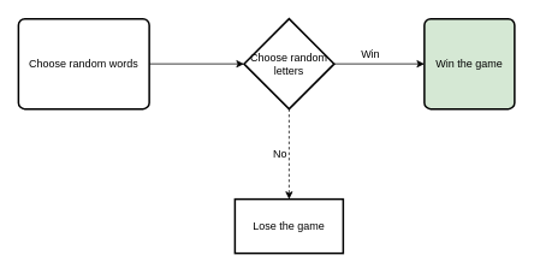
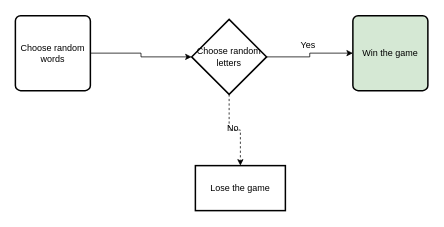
  <mxCell id="0" />
  <mxCell id="1" parent="0" />
  <mxCell id="2" style="edgeStyle=orthogonalEdgeStyle;rounded=0;orthogonalLoop=1;jettySize=auto;html=1;exitX=1;exitY=0.5;exitDx=0;exitDy=0;entryX=0;entryY=0.5;entryDx=0;entryDy=0;entryPerimeter=0;" edge="1" parent="1" source="3" target="6"><mxGeometry relative="1" as="geometry" /></mxCell>
- <mxCell id="3" value="Choose random words" style="rounded=1;whiteSpace=wrap;html=1;absoluteArcSize=1;arcSize=14;strokeWidth=2;" vertex="1" parent="1"><mxGeometry x="20" y="20" width="145" height="100" as="geometry" /></mxCell>
+ <mxCell id="3" value="Choose random words" style="rounded=1;whiteSpace=wrap;html=1;absoluteArcSize=1;arcSize=14;strokeWidth=2;" vertex="1" parent="1"><mxGeometry x="20" y="20" width="100" height="100" as="geometry" /></mxCell>
  <mxCell id="4" value="" style="edgeStyle=orthogonalEdgeStyle;rounded=0;orthogonalLoop=1;jettySize=auto;html=1;entryX=0;entryY=0.5;entryDx=0;entryDy=0;" edge="1" parent="1" source="6" target="8"><mxGeometry relative="1" as="geometry"><mxPoint x="460" y="70" as="targetPoint" /></mxGeometry></mxCell>
  <mxCell id="5" value="" style="edgeStyle=orthogonalEdgeStyle;rounded=0;orthogonalLoop=1;jettySize=auto;html=1;dashed=1;" edge="1" parent="1" source="6" target="9"><mxGeometry relative="1" as="geometry" /></mxCell>
- <mxCell id="6" value="Choose random letters" style="strokeWidth=2;html=1;shape=mxgraph.flowchart.decision;whiteSpace=wrap;" vertex="1" parent="1"><mxGeometry x="270" y="20" width="100" height="100" as="geometry" /></mxCell>
- <mxCell id="7" value="Win" style="text;html=1;align=center;verticalAlign=middle;resizable=0;points=[];autosize=1;strokeColor=none;fillColor=none;" vertex="1" parent="1"><mxGeometry x="390" y="50" width="40" height="20" as="geometry" /></mxCell>
+ <mxCell id="6" value="Choose random letters" style="strokeWidth=2;html=1;shape=mxgraph.flowchart.decision;whiteSpace=wrap;" vertex="1" parent="1"><mxGeometry x="255" y="25" width="100" height="100" as="geometry" /></mxCell>
+ <mxCell id="7" value="Yes" style="text;html=1;align=center;verticalAlign=middle;resizable=0;points=[];autosize=1;strokeColor=none;fillColor=none;" vertex="1" parent="1"><mxGeometry x="390" y="50" width="40" height="20" as="geometry" /></mxCell>
  <mxCell id="8" value="Win the game" style="rounded=1;whiteSpace=wrap;html=1;absoluteArcSize=1;arcSize=14;strokeWidth=2;fillColor=#d5e8d4;" vertex="1" parent="1"><mxGeometry x="470" y="20" width="100" height="100" as="geometry" /></mxCell>
  <mxCell id="9" value="Lose the game" style="whiteSpace=wrap;html=1;strokeWidth=2;" vertex="1" parent="1"><mxGeometry x="260" y="220" width="120" height="60" as="geometry" /></mxCell>
  <mxCell id="10" value="No" style="text;html=1;align=center;verticalAlign=middle;resizable=0;points=[];autosize=1;strokeColor=none;fillColor=none;" vertex="1" parent="1"><mxGeometry x="295" y="160" width="30" height="20" as="geometry" /></mxCell>
